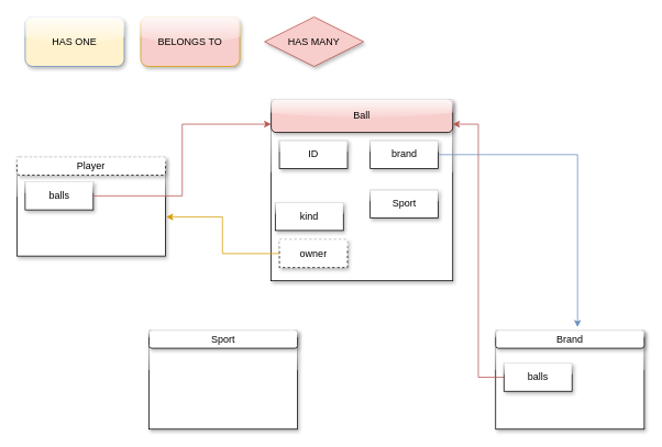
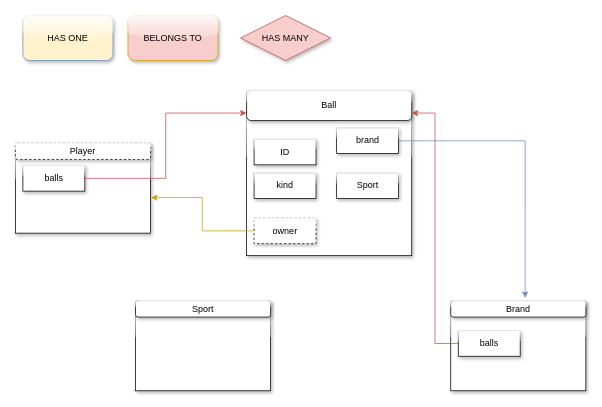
  <mxCell id="0" />
  <mxCell id="1" parent="0" />
  <mxCell id="2" value="" style="group" vertex="1" connectable="0" parent="1"><mxGeometry x="328" y="120" width="220" height="220" as="geometry" /></mxCell>
  <mxCell id="3" value="" style="rounded=0;whiteSpace=wrap;html=1;shadow=1;glass=1;sketch=0;" vertex="1" parent="2"><mxGeometry width="220" height="220" as="geometry" /></mxCell>
- <mxCell id="4" value="Ball" style="rounded=1;whiteSpace=wrap;html=1;shadow=1;glass=1;sketch=0;fillColor=#f8cecc;" vertex="1" parent="2"><mxGeometry width="220" height="40" as="geometry" /></mxCell>
- <mxCell id="5" value="ID" style="rounded=0;whiteSpace=wrap;html=1;shadow=1;glass=1;sketch=0;" vertex="1" parent="2"><mxGeometry x="10" y="50" width="82.5" height="34" as="geometry" /></mxCell>
+ <mxCell id="4" value="Ball" style="rounded=1;whiteSpace=wrap;html=1;shadow=1;glass=1;sketch=0;" vertex="1" parent="2"><mxGeometry width="220" height="40" as="geometry" /></mxCell>
+ <mxCell id="5" value="ID" style="rounded=0;whiteSpace=wrap;html=1;shadow=1;glass=1;sketch=0;" vertex="1" parent="2"><mxGeometry x="10" y="65" width="82.5" height="34" as="geometry" /></mxCell>
  <mxCell id="6" value="brand" style="rounded=0;whiteSpace=wrap;html=1;shadow=1;glass=1;sketch=0;" vertex="1" parent="2"><mxGeometry x="120" y="50" width="82.5" height="34" as="geometry" /></mxCell>
- <mxCell id="7" value="kind" style="rounded=0;whiteSpace=wrap;html=1;shadow=1;glass=1;sketch=0;" vertex="1" parent="2"><mxGeometry x="5" y="125" width="82.5" height="34" as="geometry" /></mxCell>
+ <mxCell id="7" value="kind" style="rounded=0;whiteSpace=wrap;html=1;shadow=1;glass=1;sketch=0;" vertex="1" parent="2"><mxGeometry x="10" y="110" width="82.5" height="34" as="geometry" /></mxCell>
  <mxCell id="8" value="Sport" style="rounded=0;whiteSpace=wrap;html=1;shadow=1;glass=1;sketch=0;" vertex="1" parent="2"><mxGeometry x="120" y="110" width="82.5" height="34" as="geometry" /></mxCell>
  <mxCell id="9" value="owner" style="rounded=0;whiteSpace=wrap;html=1;shadow=1;glass=1;sketch=0;dashed=1;" vertex="1" parent="2"><mxGeometry x="10" y="170" width="82.5" height="34" as="geometry" /></mxCell>
  <mxCell id="10" value="" style="group" vertex="1" connectable="0" parent="1"><mxGeometry x="180" y="400" width="180" height="120" as="geometry" /></mxCell>
  <mxCell id="11" value="" style="rounded=0;whiteSpace=wrap;html=1;shadow=1;glass=1;sketch=0;" vertex="1" parent="10"><mxGeometry width="180" height="120.0" as="geometry" /></mxCell>
  <mxCell id="12" value="Sport" style="rounded=1;whiteSpace=wrap;html=1;shadow=1;glass=1;sketch=0;" vertex="1" parent="10"><mxGeometry width="180" height="21.818" as="geometry" /></mxCell>
  <mxCell id="13" value="" style="group" vertex="1" connectable="0" parent="1"><mxGeometry x="600" y="400" width="180" height="120" as="geometry" /></mxCell>
  <mxCell id="14" value="" style="rounded=0;whiteSpace=wrap;html=1;shadow=1;glass=1;sketch=0;" vertex="1" parent="13"><mxGeometry width="180" height="120.0" as="geometry" /></mxCell>
  <mxCell id="15" value="Brand" style="rounded=1;whiteSpace=wrap;html=1;shadow=1;glass=1;sketch=0;" vertex="1" parent="13"><mxGeometry width="180" height="21.818" as="geometry" /></mxCell>
  <mxCell id="16" value="balls" style="rounded=0;whiteSpace=wrap;html=1;shadow=1;glass=1;sketch=0;" vertex="1" parent="13"><mxGeometry x="10" y="40" width="82.5" height="34" as="geometry" /></mxCell>
  <mxCell id="17" value="HAS ONE" style="rounded=1;whiteSpace=wrap;html=1;shadow=1;glass=1;sketch=0;fillColor=#fff2cc;strokeColor=#6c8ebf;" vertex="1" parent="1"><mxGeometry x="30" y="20" width="120" height="60" as="geometry" /></mxCell>
  <mxCell id="18" value="HAS MANY" style="rhombus;whiteSpace=wrap;html=1;shadow=1;glass=1;sketch=0;fillColor=#f8cecc;strokeColor=#b85450;" vertex="1" parent="1"><mxGeometry x="320" y="20" width="120" height="60" as="geometry" /></mxCell>
  <mxCell id="19" value="BELONGS TO" style="rounded=1;whiteSpace=wrap;html=1;shadow=1;glass=1;sketch=0;fillColor=#f8cecc;strokeColor=#d79b00;" vertex="1" parent="1"><mxGeometry x="170" y="20" width="120" height="60" as="geometry" /></mxCell>
  <mxCell id="20" style="edgeStyle=orthogonalEdgeStyle;rounded=0;orthogonalLoop=1;jettySize=auto;html=1;entryX=1;entryY=0.75;entryDx=0;entryDy=0;fillColor=#f8cecc;strokeColor=#b85450;" edge="1" parent="1" source="16" target="4"><mxGeometry relative="1" as="geometry" /></mxCell>
  <mxCell id="21" value="" style="group" vertex="1" connectable="0" parent="1"><mxGeometry x="20" y="190" width="180" height="120" as="geometry" /></mxCell>
  <mxCell id="22" value="" style="rounded=0;whiteSpace=wrap;html=1;shadow=1;glass=1;sketch=0;" vertex="1" parent="21"><mxGeometry width="180" height="120.0" as="geometry" /></mxCell>
  <mxCell id="23" value="Player" style="rounded=1;whiteSpace=wrap;html=1;shadow=1;glass=1;sketch=0;dashed=1;" vertex="1" parent="21"><mxGeometry width="180" height="21.818" as="geometry" /></mxCell>
  <mxCell id="24" value="balls" style="rounded=0;whiteSpace=wrap;html=1;shadow=1;glass=1;sketch=0;" vertex="1" parent="21"><mxGeometry x="10" y="30" width="82.5" height="34" as="geometry" /></mxCell>
  <mxCell id="25" style="edgeStyle=orthogonalEdgeStyle;rounded=0;orthogonalLoop=1;jettySize=auto;html=1;exitX=1;exitY=0.5;exitDx=0;exitDy=0;entryX=0;entryY=0.75;entryDx=0;entryDy=0;fillColor=#f8cecc;strokeColor=#b85450;" edge="1" parent="1" source="24" target="4"><mxGeometry relative="1" as="geometry" /></mxCell>
  <mxCell id="26" style="edgeStyle=orthogonalEdgeStyle;rounded=0;orthogonalLoop=1;jettySize=auto;html=1;exitX=0;exitY=0.5;exitDx=0;exitDy=0;entryX=1.004;entryY=0.605;entryDx=0;entryDy=0;entryPerimeter=0;fillColor=#ffe6cc;strokeColor=#d79b00;" edge="1" parent="1" source="9" target="22"><mxGeometry relative="1" as="geometry" /></mxCell>
  <mxCell id="27" style="edgeStyle=orthogonalEdgeStyle;rounded=0;orthogonalLoop=1;jettySize=auto;html=1;exitX=1;exitY=0.5;exitDx=0;exitDy=0;entryX=0.551;entryY=-0.174;entryDx=0;entryDy=0;entryPerimeter=0;fillColor=#dae8fc;strokeColor=#6c8ebf;" edge="1" parent="1" source="6" target="15"><mxGeometry relative="1" as="geometry" /></mxCell>
